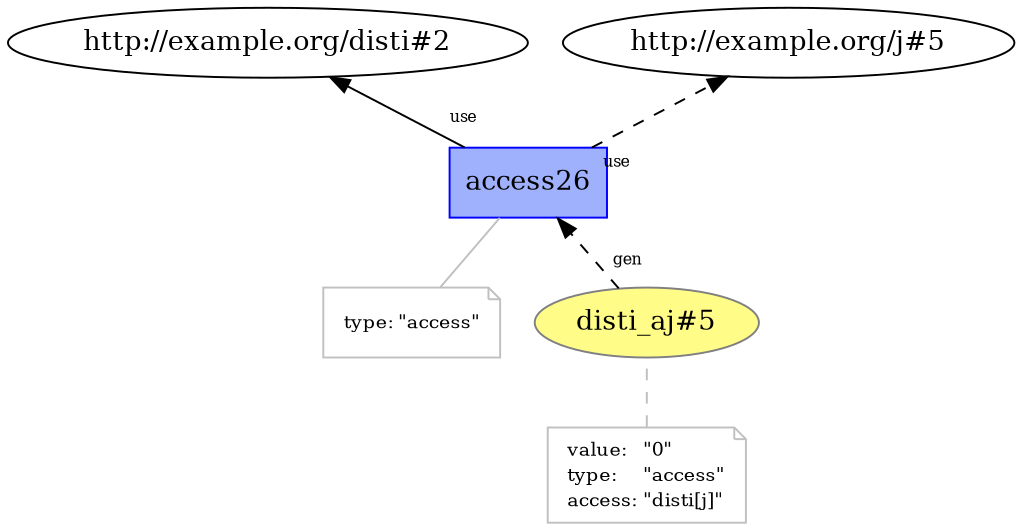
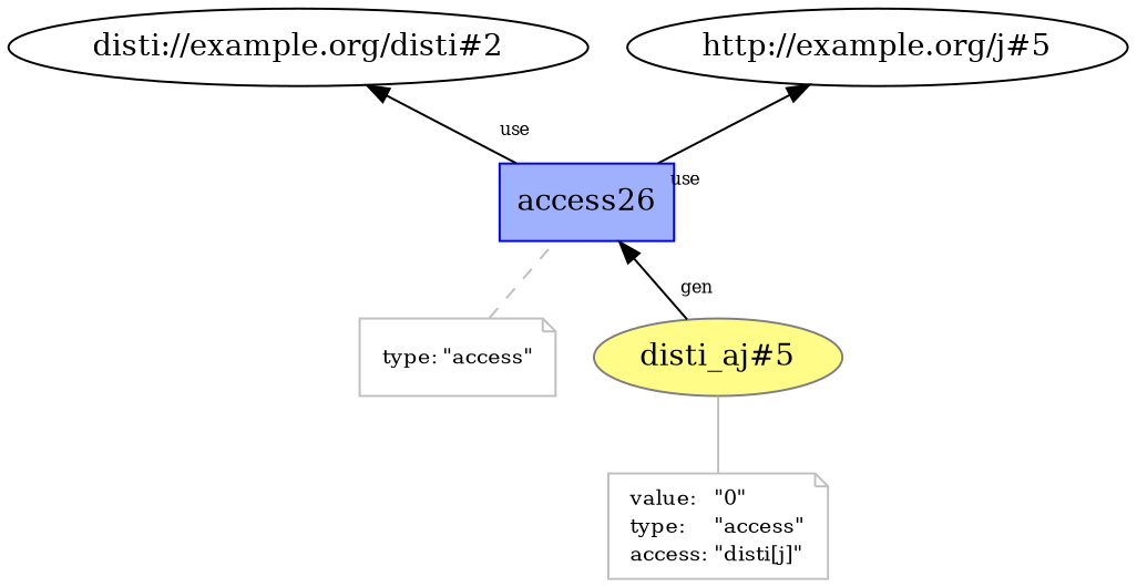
  digraph {
    rankdir=BT
    edge [labelangle=60.0 labeldistance=1.5 labelfontsize=8 rotation=20]
    n1 [color="#808080" fillcolor="#FFFC87" label="disti_aj#5" style=filled]
    n2 [color="#0000FF" fillcolor="#9FB1FC" label=access26 shape=polygon sides=4 style=filled]
-   "http://example.org/disti#2"
+   "http://example.org/disti#2" [label="disti://example.org/disti#2"]
    "http://example.org/j#5"
    n5 [color=gray fontcolor=black fontsize=10 label=<<TABLE cellpadding="0" border="0"> 	<TR> 	    <TD align="left">value:</TD> 	    <TD align="left">&quot;0&quot;</TD> 	</TR> 	<TR> 	    <TD align="left">type:</TD> 	    <TD align="left">&quot;access&quot;</TD> 	</TR> 	<TR> 	    <TD align="left">access:</TD> 	    <TD align="left">&quot;disti[j]&quot;</TD> 	</TR> </TABLE>> shape=note]
    n6 [color=gray fontcolor=black fontsize=10 label=<<TABLE cellpadding="0" border="0"> 	<TR> 	    <TD align="left">type:</TD> 	    <TD align="left">&quot;access&quot;</TD> 	</TR> </TABLE>> shape=note]
-   n1 -> n2 [taillabel=gen style=dashed]
+   n1 -> n2 [taillabel=gen]
    n2 -> "http://example.org/disti#2" [taillabel=use]
-   n2 -> "http://example.org/j#5" [taillabel=use style=dashed]
-   n5 -> n1 [arrowhead=none color=gray style=dashed labelangle="" labeldistance="" labelfontsize="" rotation=""]
-   n6 -> n2 [arrowhead=none color=gray style=solid labelangle="" labeldistance="" labelfontsize="" rotation=""]
+   n2 -> "http://example.org/j#5" [taillabel=use]
+   n5 -> n1 [arrowhead=none color=gray style=solid labelangle="" labeldistance="" labelfontsize="" rotation=""]
+   n6 -> n2 [arrowhead=none color=gray style=dashed labelangle="" labeldistance="" labelfontsize="" rotation=""]
  }
